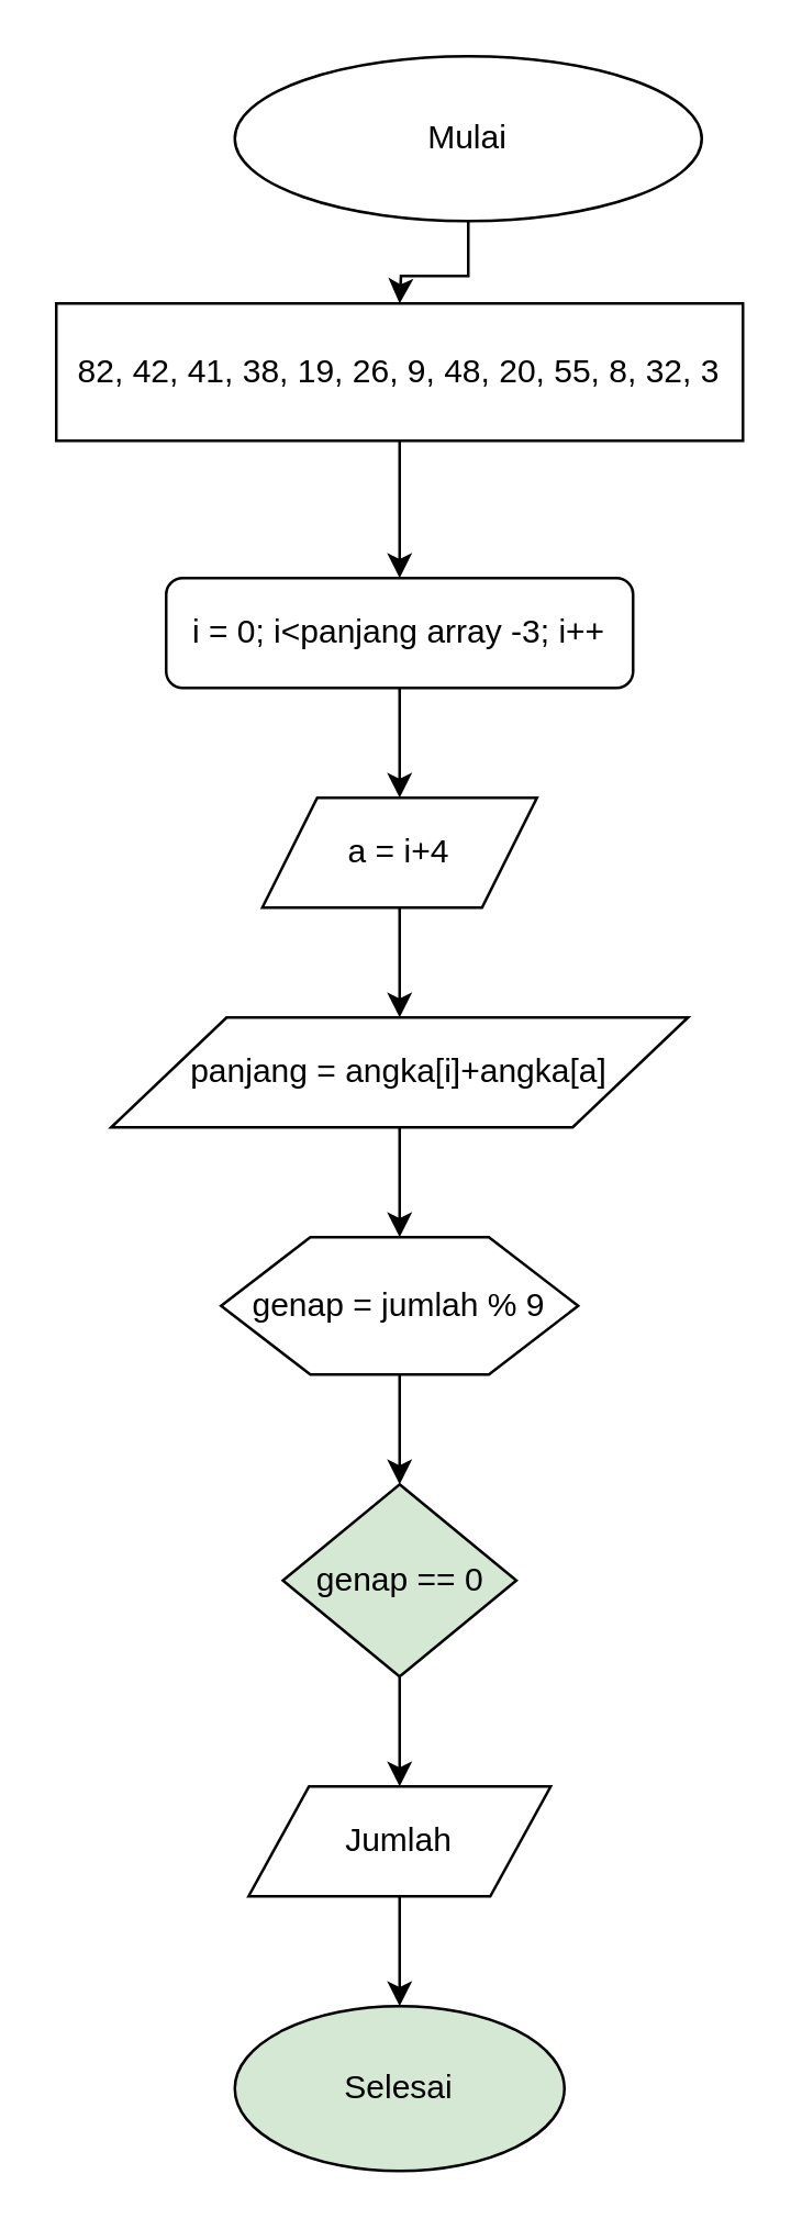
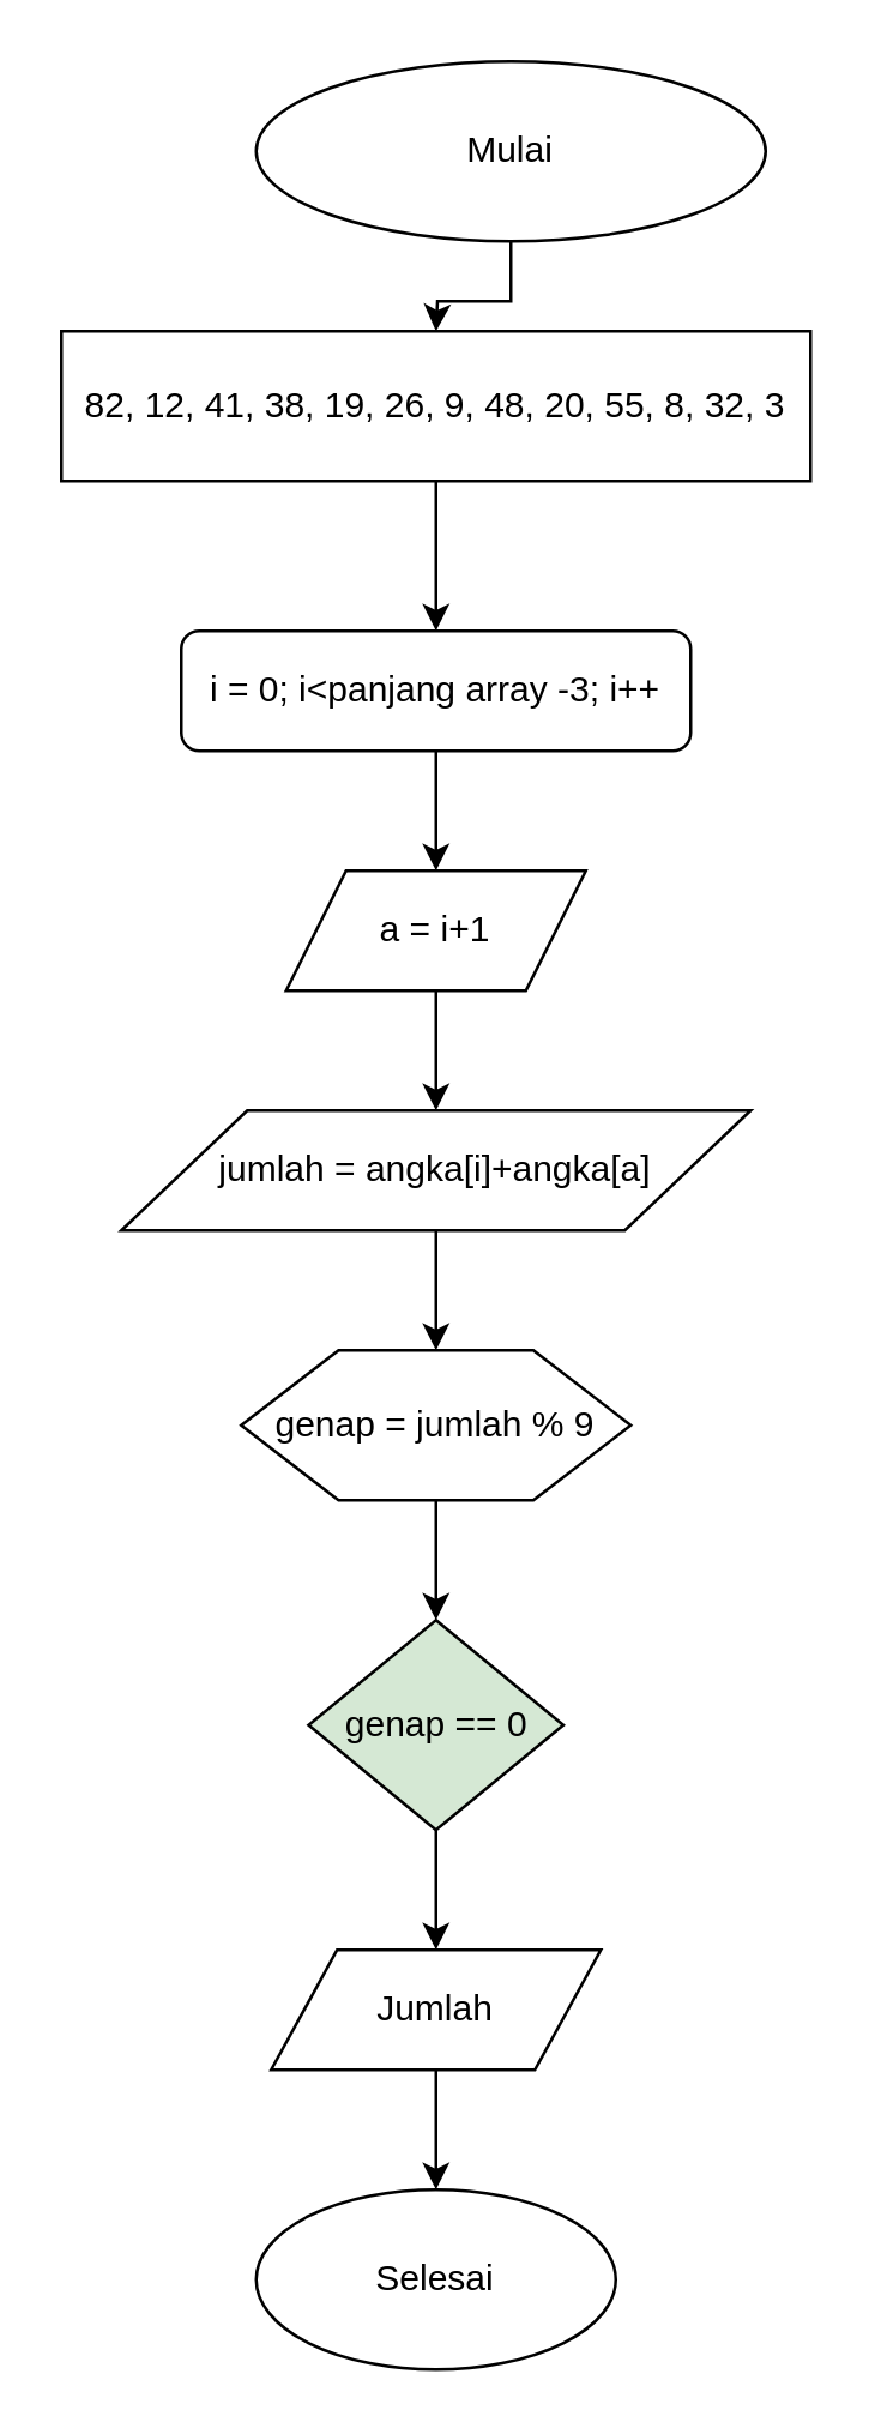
  <mxCell id="0" />
  <mxCell id="1" parent="0" />
  <mxCell id="2" style="edgeStyle=orthogonalEdgeStyle;rounded=0;orthogonalLoop=1;jettySize=auto;html=1;" edge="1" parent="1" source="3"><mxGeometry relative="1" as="geometry"><mxPoint x="145" y="110" as="targetPoint" /></mxGeometry></mxCell>
  <mxCell id="3" value="Mulai" style="ellipse;whiteSpace=wrap;html=1;" vertex="1" parent="1"><mxGeometry x="85" y="20" width="170" height="60" as="geometry" /></mxCell>
  <mxCell id="4" style="edgeStyle=orthogonalEdgeStyle;rounded=0;orthogonalLoop=1;jettySize=auto;html=1;" edge="1" parent="1" source="5"><mxGeometry relative="1" as="geometry"><mxPoint x="145" y="210" as="targetPoint" /></mxGeometry></mxCell>
- <mxCell id="5" value="82, 42, 41, 38, 19, 26, 9, 48, 20, 55, 8, 32, 3" style="rounded=0;whiteSpace=wrap;html=1;" vertex="1" parent="1"><mxGeometry x="20" y="110" width="250" height="50" as="geometry" /></mxCell>
+ <mxCell id="5" value="82, 12, 41, 38, 19, 26, 9, 48, 20, 55, 8, 32, 3" style="rounded=0;whiteSpace=wrap;html=1;" vertex="1" parent="1"><mxGeometry x="20" y="110" width="250" height="50" as="geometry" /></mxCell>
  <mxCell id="6" style="edgeStyle=orthogonalEdgeStyle;rounded=0;orthogonalLoop=1;jettySize=auto;html=1;" edge="1" parent="1" source="7"><mxGeometry relative="1" as="geometry"><mxPoint x="145" y="290" as="targetPoint" /></mxGeometry></mxCell>
  <mxCell id="7" value="i = 0; i&amp;lt;panjang array -3; i++" style="rounded=1;whiteSpace=wrap;html=1;" vertex="1" parent="1"><mxGeometry x="60" y="210" width="170" height="40" as="geometry" /></mxCell>
  <mxCell id="8" style="edgeStyle=orthogonalEdgeStyle;rounded=0;orthogonalLoop=1;jettySize=auto;html=1;" edge="1" parent="1" source="9"><mxGeometry relative="1" as="geometry"><mxPoint x="145" y="370" as="targetPoint" /></mxGeometry></mxCell>
- <mxCell id="9" value="a = i+4" style="shape=parallelogram;perimeter=parallelogramPerimeter;whiteSpace=wrap;html=1;" vertex="1" parent="1"><mxGeometry x="95" y="290" width="100" height="40" as="geometry" /></mxCell>
+ <mxCell id="9" value="a = i+1" style="shape=parallelogram;perimeter=parallelogramPerimeter;whiteSpace=wrap;html=1;" vertex="1" parent="1"><mxGeometry x="95" y="290" width="100" height="40" as="geometry" /></mxCell>
  <mxCell id="10" style="edgeStyle=orthogonalEdgeStyle;rounded=0;orthogonalLoop=1;jettySize=auto;html=1;" edge="1" parent="1" source="11"><mxGeometry relative="1" as="geometry"><mxPoint x="145" y="450" as="targetPoint" /></mxGeometry></mxCell>
- <mxCell id="11" value="panjang = angka[i]+angka[a]" style="shape=parallelogram;perimeter=parallelogramPerimeter;whiteSpace=wrap;html=1;" vertex="1" parent="1"><mxGeometry x="40" y="370" width="210" height="40" as="geometry" /></mxCell>
+ <mxCell id="11" value="jumlah = angka[i]+angka[a]" style="shape=parallelogram;perimeter=parallelogramPerimeter;whiteSpace=wrap;html=1;" vertex="1" parent="1"><mxGeometry x="40" y="370" width="210" height="40" as="geometry" /></mxCell>
  <mxCell id="12" style="edgeStyle=orthogonalEdgeStyle;rounded=0;orthogonalLoop=1;jettySize=auto;html=1;" edge="1" parent="1" source="13"><mxGeometry relative="1" as="geometry"><mxPoint x="145" y="540" as="targetPoint" /></mxGeometry></mxCell>
  <mxCell id="13" value="genap = jumlah % 9" style="shape=hexagon;perimeter=hexagonPerimeter2;whiteSpace=wrap;html=1;" vertex="1" parent="1"><mxGeometry x="80" y="450" width="130" height="50" as="geometry" /></mxCell>
  <mxCell id="14" style="edgeStyle=orthogonalEdgeStyle;rounded=0;orthogonalLoop=1;jettySize=auto;html=1;" edge="1" parent="1" source="15"><mxGeometry relative="1" as="geometry"><mxPoint x="145" y="650" as="targetPoint" /></mxGeometry></mxCell>
  <mxCell id="15" value="genap == 0" style="rhombus;whiteSpace=wrap;html=1;fillColor=#d5e8d4;" vertex="1" parent="1"><mxGeometry x="102.5" y="540" width="85" height="70" as="geometry" /></mxCell>
  <mxCell id="16" style="edgeStyle=orthogonalEdgeStyle;rounded=0;orthogonalLoop=1;jettySize=auto;html=1;" edge="1" parent="1" source="17"><mxGeometry relative="1" as="geometry"><mxPoint x="145" y="730" as="targetPoint" /></mxGeometry></mxCell>
  <mxCell id="17" value="Jumlah" style="shape=parallelogram;perimeter=parallelogramPerimeter;whiteSpace=wrap;html=1;" vertex="1" parent="1"><mxGeometry x="90" y="650" width="110" height="40" as="geometry" /></mxCell>
- <mxCell id="18" value="Selesai" style="ellipse;whiteSpace=wrap;html=1;fillColor=#d5e8d4;" vertex="1" parent="1"><mxGeometry x="85" y="730" width="120" height="60" as="geometry" /></mxCell>
+ <mxCell id="18" value="Selesai" style="ellipse;whiteSpace=wrap;html=1;" vertex="1" parent="1"><mxGeometry x="85" y="730" width="120" height="60" as="geometry" /></mxCell>
